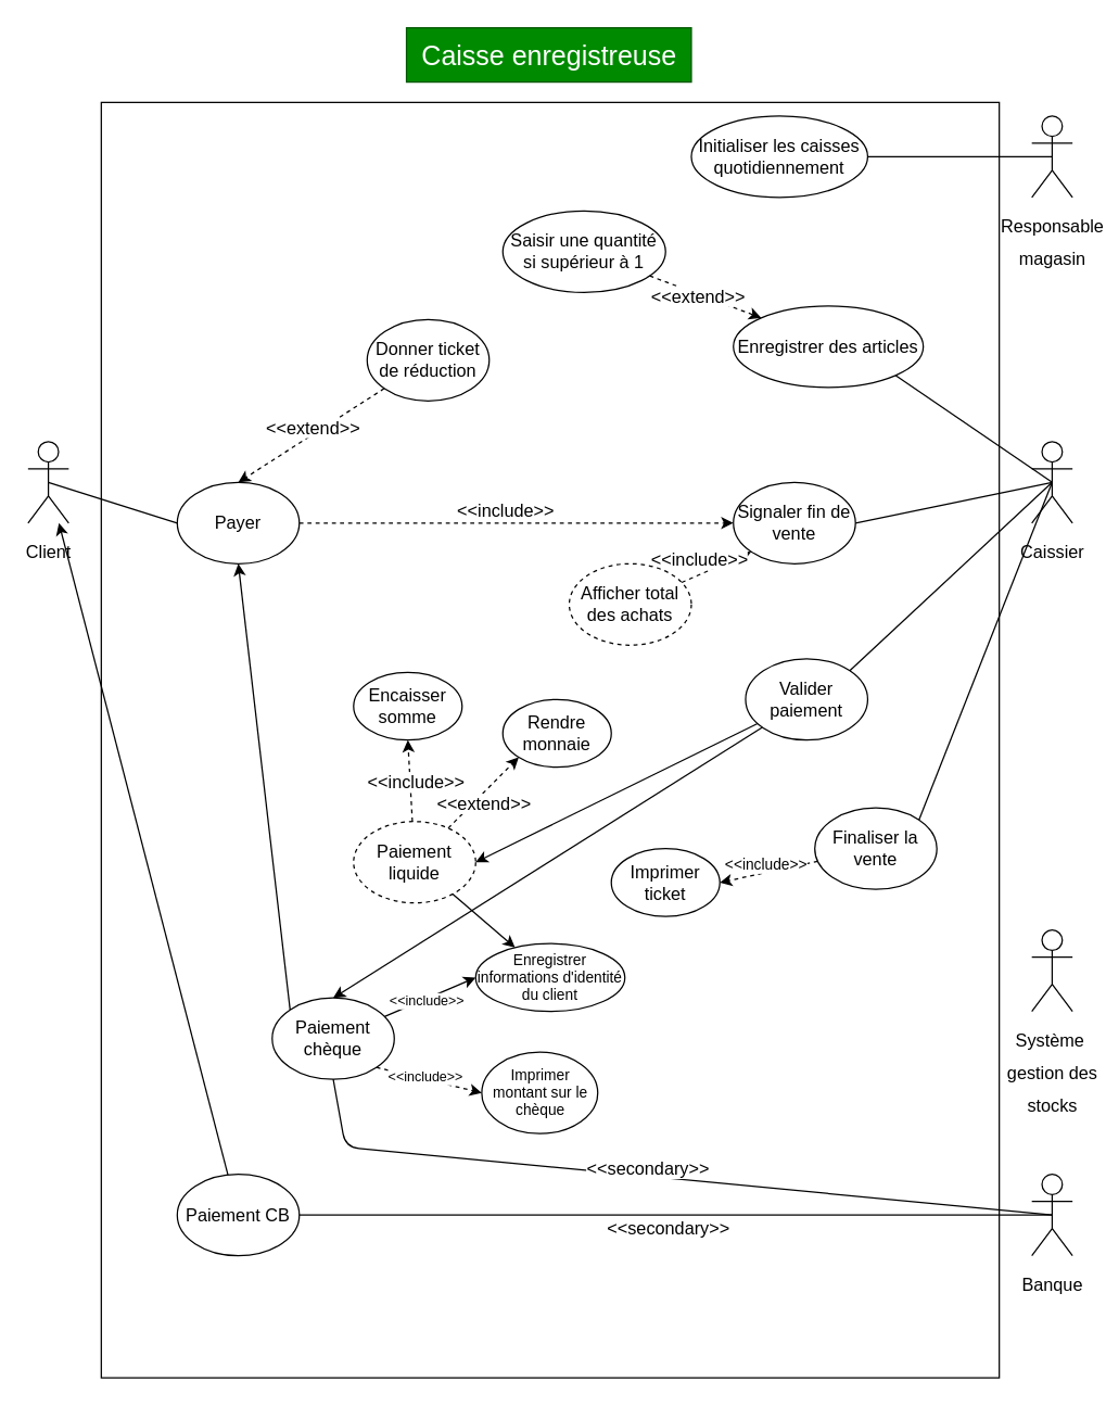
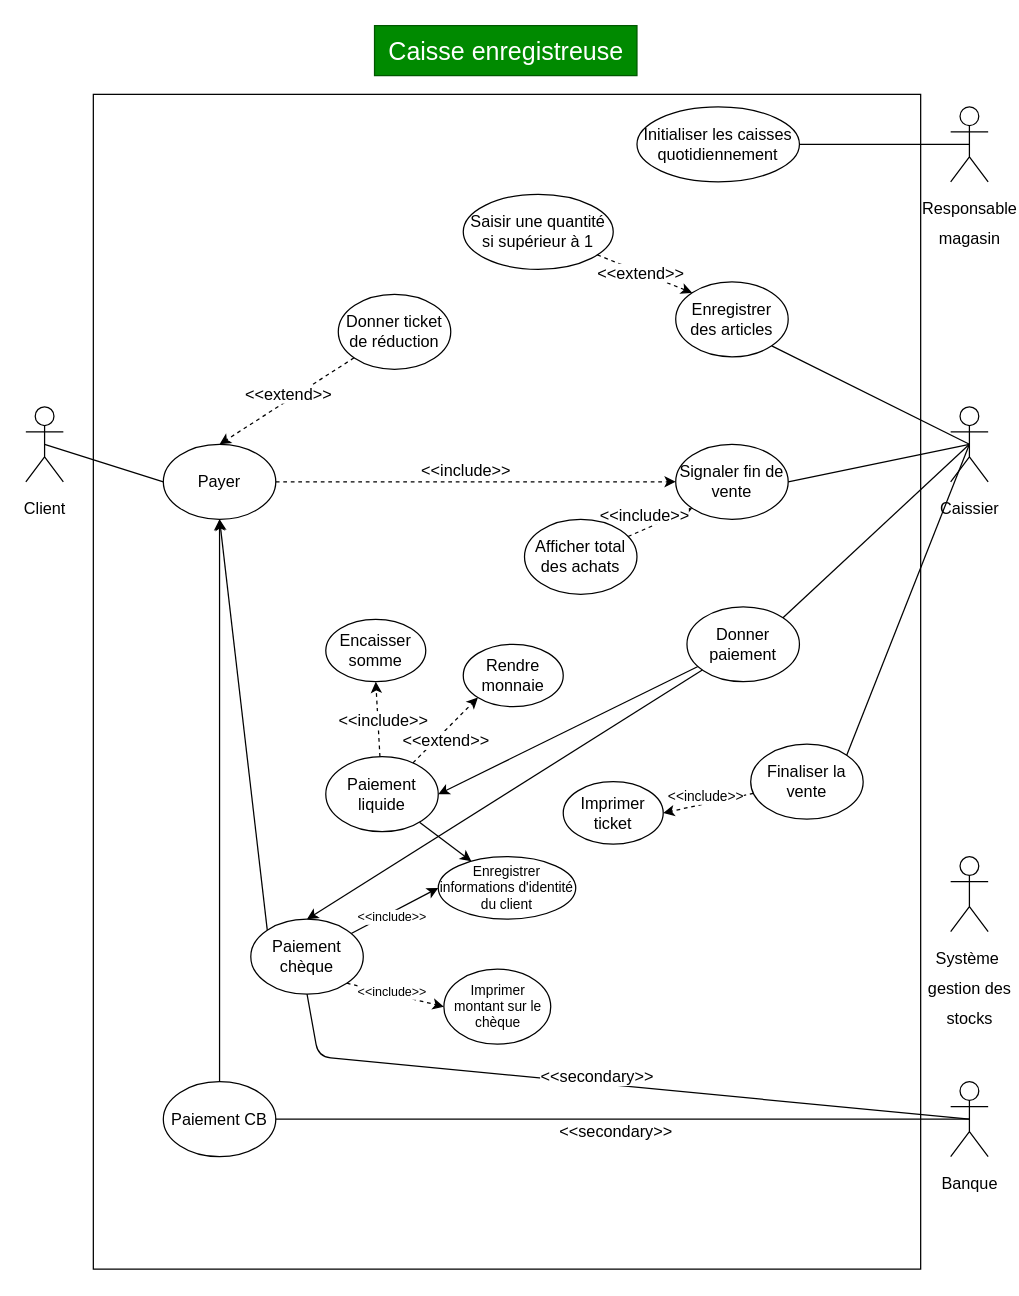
  <mxCell id="0" />
  <mxCell id="1" parent="0" />
  <mxCell id="2" value="" style="whiteSpace=wrap;html=1;fillColor=none;movable=0;resizable=0;rotatable=0;deletable=0;editable=0;connectable=0;" vertex="1" parent="1"><mxGeometry x="74" y="75" width="662" height="940" as="geometry" /></mxCell>
  <mxCell id="3" value="Caisse enregistreuse" style="text;html=1;align=center;verticalAlign=middle;resizable=0;points=[];autosize=1;strokeColor=#005700;fillColor=#008a00;fontColor=#ffffff;fontSize=20;fontStyle=0" vertex="1" parent="1"><mxGeometry x="299" y="20" width="210" height="40" as="geometry" /></mxCell>
  <mxCell id="4" value="&lt;font style=&quot;font-size: 13px;&quot;&gt;Client&lt;/font&gt;" style="shape=umlActor;verticalLabelPosition=bottom;verticalAlign=top;html=1;outlineConnect=0;fontSize=20;fillColor=none;" vertex="1" parent="1"><mxGeometry x="20" y="325" width="30" height="60" as="geometry" /></mxCell>
  <mxCell id="5" value="&lt;font style=&quot;font-size: 13px;&quot;&gt;Caissier&lt;/font&gt;" style="shape=umlActor;verticalLabelPosition=bottom;verticalAlign=top;html=1;outlineConnect=0;fontSize=20;fillColor=none;" vertex="1" parent="1"><mxGeometry x="760" y="325" width="30" height="60" as="geometry" /></mxCell>
  <mxCell id="6" value="&lt;font style=&quot;font-size: 13px;&quot;&gt;Banque&lt;/font&gt;" style="shape=umlActor;verticalLabelPosition=bottom;verticalAlign=top;html=1;outlineConnect=0;fontSize=20;fillColor=none;" vertex="1" parent="1"><mxGeometry x="760" y="865" width="30" height="60" as="geometry" /></mxCell>
  <mxCell id="7" value="&lt;font style=&quot;font-size: 13px;&quot;&gt;Système&amp;nbsp;&lt;br&gt;gestion des&lt;br&gt;stocks&lt;/font&gt;" style="shape=umlActor;verticalLabelPosition=bottom;verticalAlign=top;html=1;outlineConnect=0;fontSize=20;fillColor=none;" vertex="1" parent="1"><mxGeometry x="760" y="685" width="30" height="60" as="geometry" /></mxCell>
  <mxCell id="8" value="&lt;font style=&quot;font-size: 13px;&quot;&gt;Responsable&lt;br&gt;magasin&lt;/font&gt;" style="shape=umlActor;verticalLabelPosition=bottom;verticalAlign=top;html=1;outlineConnect=0;fontSize=20;fillColor=none;" vertex="1" parent="1"><mxGeometry x="760" y="85" width="30" height="60" as="geometry" /></mxCell>
- <mxCell id="9" value="Enregistrer des articles" style="ellipse;whiteSpace=wrap;html=1;fontSize=13;fillColor=none;" vertex="1" parent="1"><mxGeometry x="540" y="225" width="140" height="60" as="geometry" /></mxCell>
+ <mxCell id="9" value="Enregistrer des articles" style="ellipse;whiteSpace=wrap;html=1;fontSize=13;fillColor=none;" vertex="1" parent="1"><mxGeometry x="540" y="225" width="90" height="60" as="geometry" /></mxCell>
  <mxCell id="10" style="edgeStyle=none;html=1;entryX=0;entryY=1;entryDx=0;entryDy=0;fontSize=13;dashed=1;" edge="1" parent="1" source="12" target="13"><mxGeometry relative="1" as="geometry" /></mxCell>
  <mxCell id="11" value="&amp;lt;&amp;lt;include&amp;gt;&amp;gt;" style="edgeLabel;html=1;align=center;verticalAlign=middle;resizable=0;points=[];fontSize=13;" vertex="1" connectable="0" parent="10"><mxGeometry x="-0.452" relative="1" as="geometry"><mxPoint x="-1" y="-11" as="offset" /></mxGeometry></mxCell>
- <mxCell id="12" value="Afficher total des achats" style="ellipse;whiteSpace=wrap;html=1;fontSize=13;fillColor=none;dashed=1;" vertex="1" parent="1"><mxGeometry x="419" y="415" width="90" height="60" as="geometry" /></mxCell>
+ <mxCell id="12" value="Afficher total des achats" style="ellipse;whiteSpace=wrap;html=1;fontSize=13;fillColor=none;" vertex="1" parent="1"><mxGeometry x="419" y="415" width="90" height="60" as="geometry" /></mxCell>
  <mxCell id="13" value="Signaler fin de vente" style="ellipse;whiteSpace=wrap;html=1;fontSize=13;fillColor=none;" vertex="1" parent="1"><mxGeometry x="540" y="355" width="90" height="60" as="geometry" /></mxCell>
  <mxCell id="14" style="edgeStyle=none;html=1;entryX=0.5;entryY=0;entryDx=0;entryDy=0;fontSize=13;dashed=1;" edge="1" parent="1" source="16" target="32"><mxGeometry relative="1" as="geometry"><mxPoint x="175" y="415" as="targetPoint" /></mxGeometry></mxCell>
  <mxCell id="15" value="&amp;lt;&amp;lt;extend&amp;gt;&amp;gt;" style="edgeLabel;html=1;align=center;verticalAlign=middle;resizable=0;points=[];fontSize=13;" vertex="1" connectable="0" parent="14"><mxGeometry x="-0.517" y="-2" relative="1" as="geometry"><mxPoint x="-26" y="14" as="offset" /></mxGeometry></mxCell>
  <mxCell id="16" value="Donner ticket de réduction" style="ellipse;whiteSpace=wrap;html=1;fontSize=13;fillColor=none;" vertex="1" parent="1"><mxGeometry x="270" y="235" width="90" height="60" as="geometry" /></mxCell>
  <mxCell id="17" style="edgeStyle=none;html=1;fontSize=13;" edge="1" parent="1" source="22" target="50"><mxGeometry relative="1" as="geometry" /></mxCell>
  <mxCell id="18" style="edgeStyle=none;html=1;entryX=0.5;entryY=1;entryDx=0;entryDy=0;dashed=1;fontSize=13;" edge="1" parent="1" source="22" target="48"><mxGeometry relative="1" as="geometry" /></mxCell>
  <mxCell id="19" value="&amp;lt;&amp;lt;include&amp;gt;&amp;gt;" style="edgeLabel;html=1;align=center;verticalAlign=middle;resizable=0;points=[];fontSize=13;" vertex="1" connectable="0" parent="18"><mxGeometry x="-0.49" relative="1" as="geometry"><mxPoint x="3" y="-15" as="offset" /></mxGeometry></mxCell>
  <mxCell id="20" style="edgeStyle=none;html=1;entryX=0;entryY=1;entryDx=0;entryDy=0;dashed=1;fontSize=13;" edge="1" parent="1" source="22" target="49"><mxGeometry relative="1" as="geometry" /></mxCell>
  <mxCell id="21" value="&amp;lt;&amp;lt;extend&amp;gt;&amp;gt;" style="edgeLabel;html=1;align=center;verticalAlign=middle;resizable=0;points=[];fontSize=13;" vertex="1" connectable="0" parent="20"><mxGeometry x="-0.531" relative="1" as="geometry"><mxPoint x="14" y="-6" as="offset" /></mxGeometry></mxCell>
- <mxCell id="22" value="Paiement liquide" style="ellipse;whiteSpace=wrap;html=1;fontSize=13;fillColor=none;dashed=1;" vertex="1" parent="1"><mxGeometry x="260" y="605" width="90" height="60" as="geometry" /></mxCell>
+ <mxCell id="22" value="Paiement liquide" style="ellipse;whiteSpace=wrap;html=1;fontSize=13;fillColor=none;" vertex="1" parent="1"><mxGeometry x="260" y="605" width="90" height="60" as="geometry" /></mxCell>
  <mxCell id="23" style="edgeStyle=none;html=1;entryX=0.5;entryY=1;entryDx=0;entryDy=0;fontSize=13;exitX=0;exitY=0;exitDx=0;exitDy=0;" edge="1" parent="1" source="26" target="32"><mxGeometry relative="1" as="geometry" /></mxCell>
  <mxCell id="24" style="edgeStyle=none;html=1;entryX=0;entryY=0.5;entryDx=0;entryDy=0;fontSize=13;dashed=0;" edge="1" parent="1" source="26" target="50"><mxGeometry relative="1" as="geometry" /></mxCell>
  <mxCell id="25" value="&amp;lt;&amp;lt;include&amp;gt;&amp;gt;" style="edgeLabel;html=1;align=center;verticalAlign=middle;resizable=0;points=[];fontSize=10;" vertex="1" connectable="0" parent="24"><mxGeometry x="-0.528" y="-2" relative="1" as="geometry"><mxPoint x="14" y="-7" as="offset" /></mxGeometry></mxCell>
  <mxCell id="26" value="Paiement chèque" style="ellipse;whiteSpace=wrap;html=1;fontSize=13;fillColor=none;" vertex="1" parent="1"><mxGeometry x="200" y="735" width="90" height="60" as="geometry" /></mxCell>
- <mxCell id="27" style="edgeStyle=none;html=1;fontSize=13;" edge="1" parent="1" source="28" target="4"><mxGeometry relative="1" as="geometry"><mxPoint x="230" y="335" as="targetPoint" /></mxGeometry></mxCell>
+ <mxCell id="27" style="edgeStyle=none;html=1;fontSize=13;entryX=0.5;entryY=1;entryDx=0;entryDy=0;" edge="1" parent="1" source="28" target="32"><mxGeometry relative="1" as="geometry"><mxPoint x="230" y="335" as="targetPoint" /></mxGeometry></mxCell>
  <mxCell id="28" value="Paiement CB" style="ellipse;whiteSpace=wrap;html=1;fontSize=13;fillColor=none;" vertex="1" parent="1"><mxGeometry x="130" y="865" width="90" height="60" as="geometry" /></mxCell>
  <mxCell id="29" value="" style="endArrow=none;html=1;fontSize=13;entryX=0;entryY=0.5;entryDx=0;entryDy=0;exitX=0.5;exitY=0.5;exitDx=0;exitDy=0;exitPerimeter=0;" edge="1" parent="1" source="4"><mxGeometry width="50" height="50" relative="1" as="geometry"><mxPoint x="60" y="365" as="sourcePoint" /><mxPoint x="130" y="385" as="targetPoint" /></mxGeometry></mxCell>
  <mxCell id="30" style="edgeStyle=none;html=1;dashed=1;fontSize=13;" edge="1" parent="1" source="32" target="13"><mxGeometry relative="1" as="geometry" /></mxCell>
  <mxCell id="31" value="&amp;lt;&amp;lt;include&amp;gt;&amp;gt;" style="edgeLabel;html=1;align=center;verticalAlign=middle;resizable=0;points=[];fontSize=13;" vertex="1" connectable="0" parent="30"><mxGeometry x="-0.193" y="-2" relative="1" as="geometry"><mxPoint x="22" y="-12" as="offset" /></mxGeometry></mxCell>
  <mxCell id="32" value="Payer" style="ellipse;whiteSpace=wrap;html=1;fontSize=13;fillColor=none;" vertex="1" parent="1"><mxGeometry x="130" y="355" width="90" height="60" as="geometry" /></mxCell>
  <mxCell id="33" value="" style="endArrow=none;html=1;fontSize=13;entryX=0.5;entryY=0.5;entryDx=0;entryDy=0;entryPerimeter=0;exitX=1;exitY=0.5;exitDx=0;exitDy=0;" edge="1" parent="1" source="28" target="6"><mxGeometry width="50" height="50" relative="1" as="geometry"><mxPoint x="420" y="180" as="sourcePoint" /><mxPoint x="775" y="110" as="targetPoint" /></mxGeometry></mxCell>
  <mxCell id="34" value="&amp;lt;&amp;lt;secondary&amp;gt;&amp;gt;" style="edgeLabel;html=1;align=center;verticalAlign=middle;resizable=0;points=[];fontSize=13;" vertex="1" connectable="0" parent="33"><mxGeometry x="0.266" y="-1" relative="1" as="geometry"><mxPoint x="-80" y="8" as="offset" /></mxGeometry></mxCell>
  <mxCell id="35" value="" style="endArrow=none;html=1;fontSize=13;entryX=0.5;entryY=0.5;entryDx=0;entryDy=0;entryPerimeter=0;exitX=0.5;exitY=1;exitDx=0;exitDy=0;" edge="1" parent="1" source="26" target="6"><mxGeometry width="50" height="50" relative="1" as="geometry"><mxPoint x="435" y="245" as="sourcePoint" /><mxPoint x="790" y="175" as="targetPoint" /><Array as="points"><mxPoint x="254" y="845" /></Array></mxGeometry></mxCell>
  <mxCell id="36" value="&amp;lt;&amp;lt;secondary&amp;gt;&amp;gt;" style="edgeLabel;html=1;align=center;verticalAlign=middle;resizable=0;points=[];fontSize=13;" vertex="1" connectable="0" parent="35"><mxGeometry x="0.266" y="-1" relative="1" as="geometry"><mxPoint x="-88" y="-15" as="offset" /></mxGeometry></mxCell>
  <mxCell id="37" value="" style="endArrow=none;html=1;fontSize=13;entryX=0.5;entryY=0.5;entryDx=0;entryDy=0;exitX=1;exitY=1;exitDx=0;exitDy=0;entryPerimeter=0;" edge="1" parent="1" source="9" target="5"><mxGeometry width="50" height="50" relative="1" as="geometry"><mxPoint x="665" y="390" as="sourcePoint" /><mxPoint x="760" y="420" as="targetPoint" /></mxGeometry></mxCell>
  <mxCell id="38" value="" style="endArrow=none;html=1;fontSize=13;entryX=0.5;entryY=0.5;entryDx=0;entryDy=0;exitX=1;exitY=0.5;exitDx=0;exitDy=0;entryPerimeter=0;" edge="1" parent="1" source="13" target="5"><mxGeometry width="50" height="50" relative="1" as="geometry"><mxPoint x="610" y="401.003" as="sourcePoint" /><mxPoint x="748.18" y="499.79" as="targetPoint" /></mxGeometry></mxCell>
  <mxCell id="39" style="edgeStyle=none;html=1;entryX=1;entryY=0.5;entryDx=0;entryDy=0;fontSize=13;" edge="1" parent="1" source="41" target="22"><mxGeometry relative="1" as="geometry" /></mxCell>
  <mxCell id="40" style="edgeStyle=none;html=1;fontSize=13;entryX=0.5;entryY=0;entryDx=0;entryDy=0;" edge="1" parent="1" source="41" target="26"><mxGeometry relative="1" as="geometry"><mxPoint x="280" y="745" as="targetPoint" /></mxGeometry></mxCell>
- <mxCell id="41" value="Valider paiement" style="ellipse;whiteSpace=wrap;html=1;fontSize=13;fillColor=none;" vertex="1" parent="1"><mxGeometry x="549" y="485" width="90" height="60" as="geometry" /></mxCell>
+ <mxCell id="41" value="Donner paiement" style="ellipse;whiteSpace=wrap;html=1;fontSize=13;fillColor=none;" vertex="1" parent="1"><mxGeometry x="549" y="485" width="90" height="60" as="geometry" /></mxCell>
  <mxCell id="42" value="Initialiser les caisses quotidiennement" style="ellipse;whiteSpace=wrap;html=1;fontSize=13;fillColor=none;" vertex="1" parent="1"><mxGeometry x="509" y="85" width="130" height="60" as="geometry" /></mxCell>
  <mxCell id="43" value="" style="endArrow=none;html=1;fontSize=13;entryX=0.5;entryY=0.5;entryDx=0;entryDy=0;exitX=1;exitY=0.5;exitDx=0;exitDy=0;entryPerimeter=0;" edge="1" parent="1" source="42" target="8"><mxGeometry width="50" height="50" relative="1" as="geometry"><mxPoint x="630" y="125.003" as="sourcePoint" /><mxPoint x="788.18" y="203.79" as="targetPoint" /></mxGeometry></mxCell>
  <mxCell id="44" style="edgeStyle=none;html=1;entryX=0;entryY=0;entryDx=0;entryDy=0;dashed=1;fontSize=13;" edge="1" parent="1" source="46" target="9"><mxGeometry relative="1" as="geometry" /></mxCell>
  <mxCell id="45" value="&amp;lt;&amp;lt;extend&amp;gt;&amp;gt;" style="edgeLabel;html=1;align=center;verticalAlign=middle;resizable=0;points=[];fontSize=13;" vertex="1" connectable="0" parent="44"><mxGeometry x="-0.515" y="1" relative="1" as="geometry"><mxPoint x="15" y="8" as="offset" /></mxGeometry></mxCell>
  <mxCell id="46" value="Saisir une quantité si supérieur à 1" style="ellipse;whiteSpace=wrap;html=1;fontSize=13;fillColor=none;" vertex="1" parent="1"><mxGeometry x="370" y="155" width="120" height="60" as="geometry" /></mxCell>
  <mxCell id="47" value="" style="endArrow=none;html=1;fontSize=13;entryX=0.5;entryY=0.5;entryDx=0;entryDy=0;exitX=1;exitY=0;exitDx=0;exitDy=0;entryPerimeter=0;" edge="1" parent="1" source="41" target="5"><mxGeometry width="50" height="50" relative="1" as="geometry"><mxPoint x="640" y="395" as="sourcePoint" /><mxPoint x="785" y="365" as="targetPoint" /></mxGeometry></mxCell>
  <mxCell id="48" value="Encaisser somme" style="ellipse;whiteSpace=wrap;html=1;fontSize=13;fillColor=none;" vertex="1" parent="1"><mxGeometry x="260" y="495" width="80" height="50" as="geometry" /></mxCell>
  <mxCell id="49" value="Rendre monnaie" style="ellipse;whiteSpace=wrap;html=1;fontSize=13;fillColor=none;" vertex="1" parent="1"><mxGeometry x="370" y="515" width="80" height="50" as="geometry" /></mxCell>
- <mxCell id="50" value="Enregistrer informations d'identité du client" style="ellipse;whiteSpace=wrap;html=1;fontSize=11;fillColor=none;" vertex="1" parent="1"><mxGeometry x="350" y="695" width="110" height="50" as="geometry" /></mxCell>
+ <mxCell id="50" value="Enregistrer informations d'identité du client" style="ellipse;whiteSpace=wrap;html=1;fontSize=11;fillColor=none;" vertex="1" parent="1"><mxGeometry x="350" y="685" width="110" height="50" as="geometry" /></mxCell>
  <mxCell id="51" value="Imprimer montant sur le chèque" style="ellipse;whiteSpace=wrap;html=1;fontSize=11;fillColor=none;" vertex="1" parent="1"><mxGeometry x="354.5" y="775" width="85.5" height="60" as="geometry" /></mxCell>
  <mxCell id="52" style="edgeStyle=none;html=1;entryX=0;entryY=0.5;entryDx=0;entryDy=0;fontSize=13;dashed=1;exitX=1;exitY=1;exitDx=0;exitDy=0;" edge="1" parent="1" source="26" target="51"><mxGeometry relative="1" as="geometry"><mxPoint x="292.764" y="758.686" as="sourcePoint" /><mxPoint x="360" y="730" as="targetPoint" /></mxGeometry></mxCell>
  <mxCell id="53" value="&amp;lt;&amp;lt;include&amp;gt;&amp;gt;" style="edgeLabel;html=1;align=center;verticalAlign=middle;resizable=0;points=[];fontSize=10;" vertex="1" connectable="0" parent="52"><mxGeometry x="-0.528" y="-2" relative="1" as="geometry"><mxPoint x="18" as="offset" /></mxGeometry></mxCell>
  <mxCell id="54" style="edgeStyle=none;html=1;entryX=1;entryY=0.5;entryDx=0;entryDy=0;dashed=1;fontSize=11;" edge="1" parent="1" source="56" target="58"><mxGeometry relative="1" as="geometry" /></mxCell>
  <mxCell id="55" value="&amp;lt;&amp;lt;include&amp;gt;&amp;gt;" style="edgeLabel;html=1;align=center;verticalAlign=middle;resizable=0;points=[];fontSize=11;" vertex="1" connectable="0" parent="54"><mxGeometry x="-0.478" y="1" relative="1" as="geometry"><mxPoint x="-20" y="-3" as="offset" /></mxGeometry></mxCell>
  <mxCell id="56" value="Finaliser la vente" style="ellipse;whiteSpace=wrap;html=1;fontSize=13;fillColor=none;" vertex="1" parent="1"><mxGeometry x="600" y="595" width="90" height="60" as="geometry" /></mxCell>
  <mxCell id="57" value="" style="endArrow=none;html=1;fontSize=13;entryX=0.5;entryY=0.5;entryDx=0;entryDy=0;exitX=1;exitY=0;exitDx=0;exitDy=0;entryPerimeter=0;" edge="1" parent="1" source="56" target="5"><mxGeometry width="50" height="50" relative="1" as="geometry"><mxPoint x="635.82" y="503.787" as="sourcePoint" /><mxPoint x="785" y="365" as="targetPoint" /></mxGeometry></mxCell>
  <mxCell id="58" value="Imprimer ticket" style="ellipse;whiteSpace=wrap;html=1;fontSize=13;fillColor=none;" vertex="1" parent="1"><mxGeometry x="450" y="625" width="80" height="50" as="geometry" /></mxCell>
